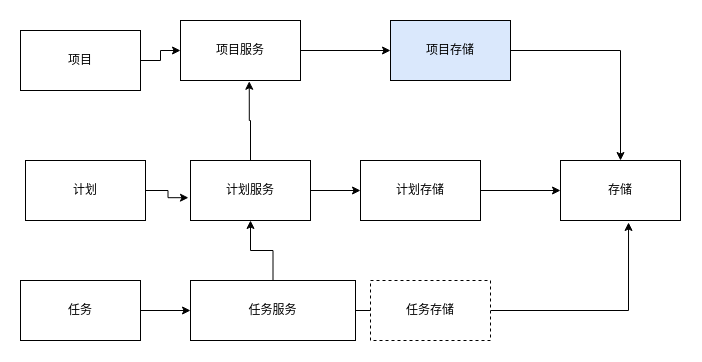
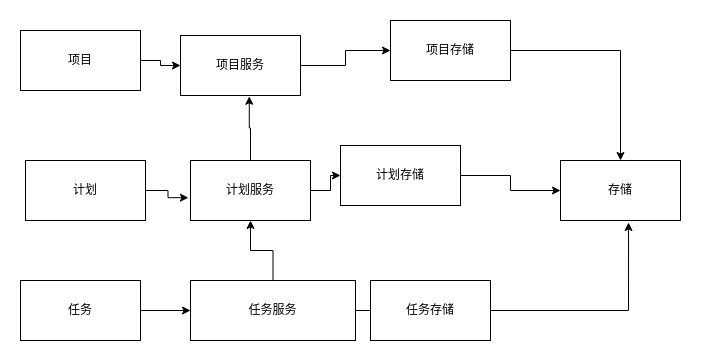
  <mxCell id="0" />
  <mxCell id="1" parent="0" />
  <mxCell id="2" style="edgeStyle=orthogonalEdgeStyle;rounded=0;orthogonalLoop=1;jettySize=auto;html=1;entryX=0;entryY=0.5;entryDx=0;entryDy=0;" parent="1" source="3" target="16" edge="1"><mxGeometry relative="1" as="geometry" /></mxCell>
- <mxCell id="3" value="项目服务" style="rounded=0;whiteSpace=wrap;html=1;" parent="1" vertex="1"><mxGeometry x="180" y="20" width="120" height="60" as="geometry" /></mxCell>
+ <mxCell id="3" value="项目服务" style="rounded=0;whiteSpace=wrap;html=1;" parent="1" vertex="1"><mxGeometry x="180" y="35" width="120" height="60" as="geometry" /></mxCell>
  <mxCell id="4" style="edgeStyle=orthogonalEdgeStyle;rounded=0;orthogonalLoop=1;jettySize=auto;html=1;entryX=0.573;entryY=1.013;entryDx=0;entryDy=0;entryPerimeter=0;" parent="1" source="6" target="3" edge="1"><mxGeometry relative="1" as="geometry" /></mxCell>
  <mxCell id="5" style="edgeStyle=orthogonalEdgeStyle;rounded=0;orthogonalLoop=1;jettySize=auto;html=1;entryX=0;entryY=0.5;entryDx=0;entryDy=0;" parent="1" source="6" target="13" edge="1"><mxGeometry relative="1" as="geometry" /></mxCell>
  <mxCell id="6" value="计划服务" style="rounded=0;whiteSpace=wrap;html=1;" parent="1" vertex="1"><mxGeometry x="190" y="160" width="120" height="60" as="geometry" /></mxCell>
  <mxCell id="7" style="edgeStyle=orthogonalEdgeStyle;rounded=0;orthogonalLoop=1;jettySize=auto;html=1;entryX=0.5;entryY=1;entryDx=0;entryDy=0;" parent="1" source="9" target="6" edge="1"><mxGeometry relative="1" as="geometry" /></mxCell>
  <mxCell id="8" style="edgeStyle=orthogonalEdgeStyle;rounded=0;orthogonalLoop=1;jettySize=auto;html=1;entryX=0;entryY=0.75;entryDx=0;entryDy=0;" parent="1" source="9" target="11" edge="1"><mxGeometry relative="1" as="geometry" /></mxCell>
  <mxCell id="9" value="任务服务" style="rounded=0;whiteSpace=wrap;html=1;" parent="1" vertex="1"><mxGeometry x="190" y="280" width="165" height="60" as="geometry" /></mxCell>
  <mxCell id="10" style="edgeStyle=orthogonalEdgeStyle;rounded=0;orthogonalLoop=1;jettySize=auto;html=1;entryX=0.567;entryY=1.033;entryDx=0;entryDy=0;entryPerimeter=0;" parent="1" source="11" target="14" edge="1"><mxGeometry relative="1" as="geometry" /></mxCell>
- <mxCell id="11" value="任务存储" style="rounded=0;whiteSpace=wrap;html=1;dashed=1;" parent="1" vertex="1"><mxGeometry x="370" y="280" width="120" height="60" as="geometry" /></mxCell>
+ <mxCell id="11" value="任务存储" style="rounded=0;whiteSpace=wrap;html=1;" parent="1" vertex="1"><mxGeometry x="370" y="280" width="120" height="60" as="geometry" /></mxCell>
  <mxCell id="12" value="" style="edgeStyle=orthogonalEdgeStyle;rounded=0;orthogonalLoop=1;jettySize=auto;html=1;" parent="1" source="13" target="14" edge="1"><mxGeometry relative="1" as="geometry" /></mxCell>
- <mxCell id="13" value="计划存储" style="rounded=0;whiteSpace=wrap;html=1;" parent="1" vertex="1"><mxGeometry x="360" y="160" width="120" height="60" as="geometry" /></mxCell>
+ <mxCell id="13" value="计划存储" style="rounded=0;whiteSpace=wrap;html=1;" parent="1" vertex="1"><mxGeometry x="340" y="145" width="120" height="60" as="geometry" /></mxCell>
  <mxCell id="14" value="存储" style="rounded=0;whiteSpace=wrap;html=1;" parent="1" vertex="1"><mxGeometry x="560" y="160" width="120" height="60" as="geometry" /></mxCell>
  <mxCell id="15" style="edgeStyle=orthogonalEdgeStyle;rounded=0;orthogonalLoop=1;jettySize=auto;html=1;" parent="1" source="16" target="14" edge="1"><mxGeometry relative="1" as="geometry" /></mxCell>
- <mxCell id="16" value="项目存储" style="rounded=0;whiteSpace=wrap;html=1;fillColor=#dae8fc;" parent="1" vertex="1"><mxGeometry x="390" y="20" width="120" height="60" as="geometry" /></mxCell>
+ <mxCell id="16" value="项目存储" style="rounded=0;whiteSpace=wrap;html=1;" parent="1" vertex="1"><mxGeometry x="390" y="20" width="120" height="60" as="geometry" /></mxCell>
  <mxCell id="17" style="edgeStyle=orthogonalEdgeStyle;rounded=0;orthogonalLoop=1;jettySize=auto;html=1;entryX=0;entryY=0.5;entryDx=0;entryDy=0;" parent="1" source="18" target="3" edge="1"><mxGeometry relative="1" as="geometry" /></mxCell>
  <mxCell id="18" value="项目" style="rounded=0;whiteSpace=wrap;html=1;" parent="1" vertex="1"><mxGeometry x="20" y="30" width="120" height="60" as="geometry" /></mxCell>
  <mxCell id="19" style="edgeStyle=orthogonalEdgeStyle;rounded=0;orthogonalLoop=1;jettySize=auto;html=1;entryX=-0.017;entryY=0.62;entryDx=0;entryDy=0;entryPerimeter=0;" parent="1" source="20" target="6" edge="1"><mxGeometry relative="1" as="geometry" /></mxCell>
  <mxCell id="20" value="计划" style="rounded=0;whiteSpace=wrap;html=1;" parent="1" vertex="1"><mxGeometry x="25" y="160" width="120" height="60" as="geometry" /></mxCell>
  <mxCell id="21" style="edgeStyle=orthogonalEdgeStyle;rounded=0;orthogonalLoop=1;jettySize=auto;html=1;entryX=0;entryY=0.5;entryDx=0;entryDy=0;" parent="1" source="22" target="9" edge="1"><mxGeometry relative="1" as="geometry" /></mxCell>
  <mxCell id="22" value="任务" style="rounded=0;whiteSpace=wrap;html=1;" parent="1" vertex="1"><mxGeometry x="20" y="280" width="120" height="60" as="geometry" /></mxCell>
